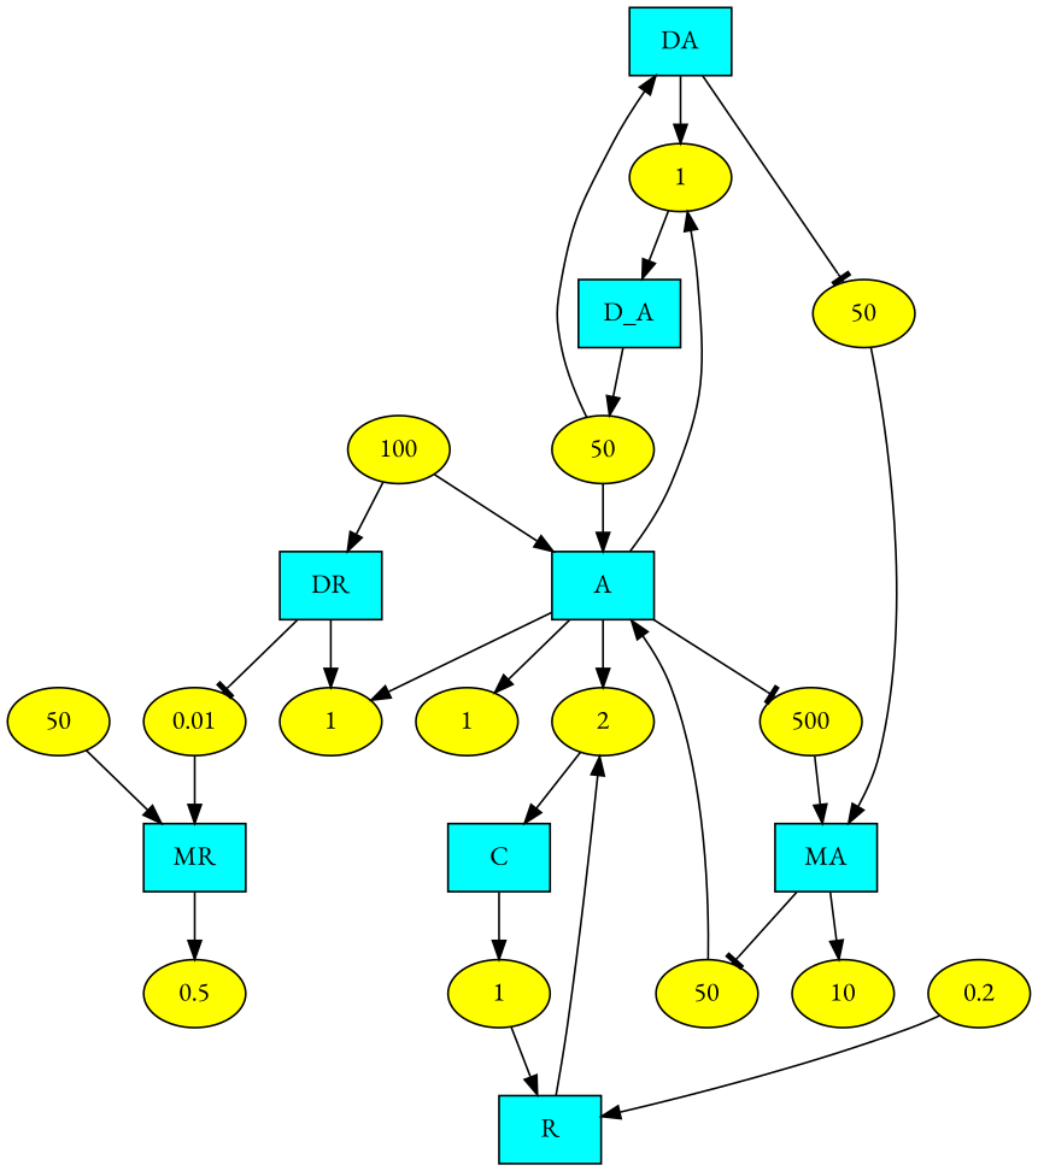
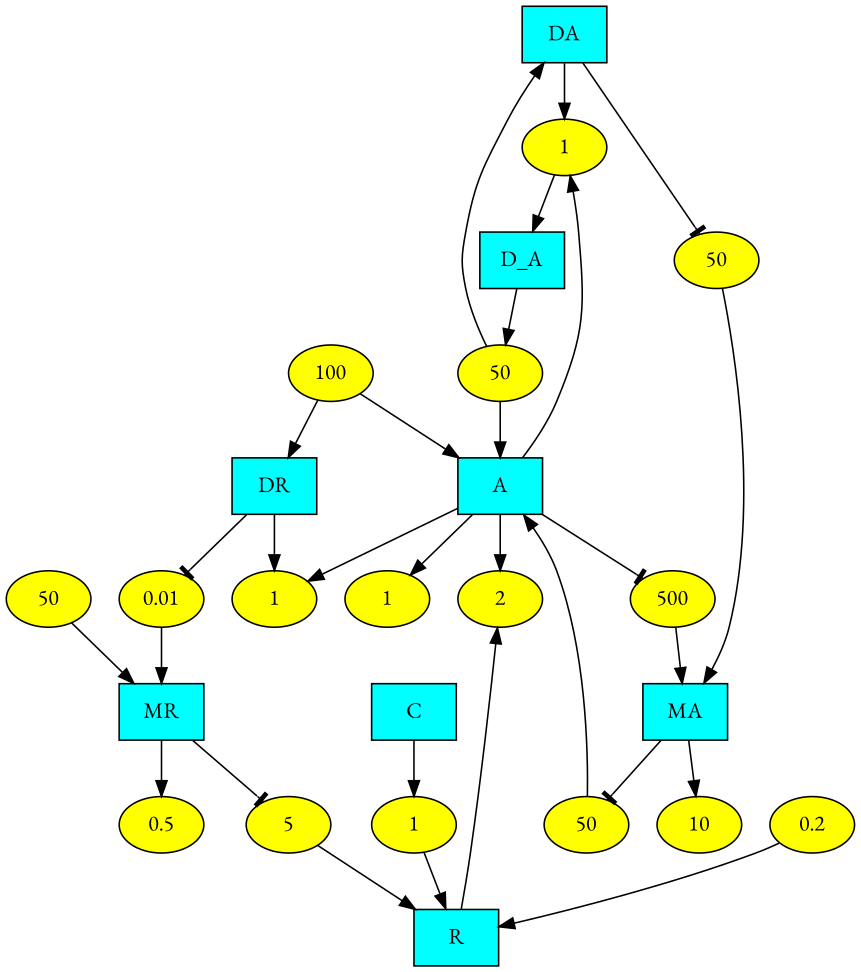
  digraph {
    fontname="EB Garamond"
    node [fillcolor=yellow fontname="EB Garamond" shape=oval style=filled]
    edge [fontname="EB Garamond"]
    n1 [fillcolor=cyan label=DA shape=box]
    n2 [label=1]
    n3 [label=50]
    n4 [fillcolor=cyan label=D_A shape=box]
    n5 [fillcolor=cyan label=MA shape=box]
    n6 [label=50]
    n7 [fillcolor=cyan label=A shape=box]
    n8 [label=500]
    n9 [fillcolor=cyan label=DR shape=box]
    n10 [label=1]
    n11 [label=0.01]
    n12 [fillcolor=cyan label=MR shape=box]
    n13 [label=100]
    n14 [label=50]
    n15 [label=50]
    n16 [label=10]
+   n17 [label=5]
    n18 [label=0.5]
    n19 [fillcolor=cyan label=R shape=box]
    n20 [label=2]
    n21 [label=1]
    n22 [fillcolor=cyan label=C shape=box]
    n23 [label=0.2]
    n24 [label=1]
    n1 -> n2
    n1 -> n3 [arrowhead=tee]
    n2 -> n4
    n3 -> n5
    n4 -> n6
    n5 -> n15 [arrowhead=tee]
    n5 -> n16
    n6 -> n1
    n6 -> n7
    n7 -> n2
    n7 -> n8 [arrowhead=tee]
    n7 -> n10
    n7 -> n20
    n7 -> n21
    n8 -> n5
    n9 -> n10
    n9 -> n11 [arrowhead=tee]
    n11 -> n12
+   n12 -> n17 [arrowhead=tee]
    n12 -> n18
    n13 -> n7
    n13 -> n9
    n14 -> n12
    n15 -> n7
+   n17 -> n19
    n19 -> n20
-   n20 -> n22
    n22 -> n24
    n23 -> n19
    n24 -> n19
  }
